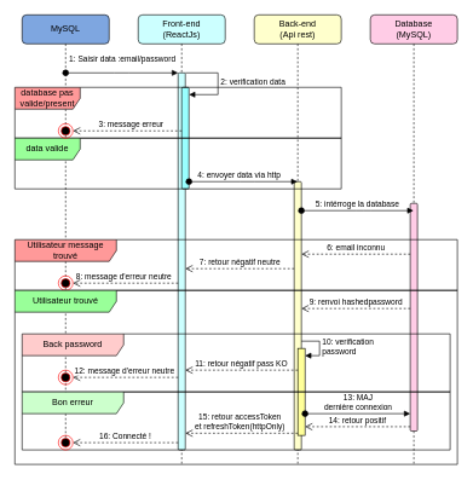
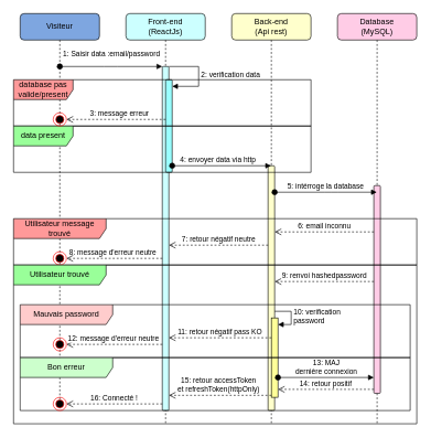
  <mxCell id="0" />
  <mxCell id="1" parent="0" />
- <mxCell id="2" value="MySQL" style="shape=umlLifeline;perimeter=lifelinePerimeter;whiteSpace=wrap;html=1;container=1;dropTarget=0;collapsible=0;recursiveResize=0;outlineConnect=0;portConstraint=eastwest;newEdgeStyle={&quot;edgeStyle&quot;:&quot;elbowEdgeStyle&quot;,&quot;elbow&quot;:&quot;vertical&quot;,&quot;curved&quot;:0,&quot;rounded&quot;:0};size=40;rounded=1;fillColor=#7EA6E0;" parent="1" vertex="1"><mxGeometry x="30" y="20" width="120" height="590" as="geometry" /></mxCell>
+ <mxCell id="2" value="Visiteur" style="shape=umlLifeline;perimeter=lifelinePerimeter;whiteSpace=wrap;html=1;container=1;dropTarget=0;collapsible=0;recursiveResize=0;outlineConnect=0;portConstraint=eastwest;newEdgeStyle={&quot;edgeStyle&quot;:&quot;elbowEdgeStyle&quot;,&quot;elbow&quot;:&quot;vertical&quot;,&quot;curved&quot;:0,&quot;rounded&quot;:0};size=40;rounded=1;fillColor=#7EA6E0;" parent="1" vertex="1"><mxGeometry x="30" y="20" width="120" height="590" as="geometry" /></mxCell>
  <mxCell id="3" value="Front-end&lt;br&gt;(ReactJs)" style="shape=umlLifeline;perimeter=lifelinePerimeter;whiteSpace=wrap;html=1;container=1;dropTarget=0;collapsible=0;recursiveResize=0;outlineConnect=0;portConstraint=eastwest;newEdgeStyle={&quot;edgeStyle&quot;:&quot;elbowEdgeStyle&quot;,&quot;elbow&quot;:&quot;vertical&quot;,&quot;curved&quot;:0,&quot;rounded&quot;:0};size=40;rounded=1;fillColor=#CCFFFF;" parent="1" vertex="1"><mxGeometry x="190" y="20" width="120" height="620" as="geometry" /></mxCell>
  <mxCell id="4" value="" style="html=1;points=[];perimeter=orthogonalPerimeter;outlineConnect=0;targetShapes=umlLifeline;portConstraint=eastwest;newEdgeStyle={&quot;edgeStyle&quot;:&quot;elbowEdgeStyle&quot;,&quot;elbow&quot;:&quot;vertical&quot;,&quot;curved&quot;:0,&quot;rounded&quot;:0};fillColor=#CCFFFF;rounded=1;" parent="3" vertex="1"><mxGeometry x="55" y="80" width="10" height="520" as="geometry" /></mxCell>
  <mxCell id="5" value="" style="html=1;points=[];perimeter=orthogonalPerimeter;outlineConnect=0;targetShapes=umlLifeline;portConstraint=eastwest;newEdgeStyle={&quot;edgeStyle&quot;:&quot;elbowEdgeStyle&quot;,&quot;elbow&quot;:&quot;vertical&quot;,&quot;curved&quot;:0,&quot;rounded&quot;:0};fillColor=#99FFFF;rounded=1;" parent="3" vertex="1"><mxGeometry x="60" y="100" width="10" height="140" as="geometry" /></mxCell>
  <mxCell id="6" value="2: verification data" style="html=1;align=left;spacingLeft=2;endArrow=block;rounded=1;edgeStyle=orthogonalEdgeStyle;curved=0;rounded=0;" parent="3" target="5" edge="1"><mxGeometry relative="1" as="geometry"><mxPoint x="65" y="80" as="sourcePoint" /><Array as="points"><mxPoint x="110" y="80" /><mxPoint x="110" y="110" /></Array></mxGeometry></mxCell>
  <mxCell id="7" value="Back-end&lt;br&gt;(Api rest)" style="shape=umlLifeline;perimeter=lifelinePerimeter;whiteSpace=wrap;html=1;container=1;dropTarget=0;collapsible=0;recursiveResize=0;outlineConnect=0;portConstraint=eastwest;newEdgeStyle={&quot;edgeStyle&quot;:&quot;elbowEdgeStyle&quot;,&quot;elbow&quot;:&quot;vertical&quot;,&quot;curved&quot;:0,&quot;rounded&quot;:0};size=40;rounded=1;fillColor=#FFFFCC;" parent="1" vertex="1"><mxGeometry x="350" y="20" width="120" height="620" as="geometry" /></mxCell>
  <mxCell id="8" value="" style="html=1;points=[];perimeter=orthogonalPerimeter;outlineConnect=0;targetShapes=umlLifeline;portConstraint=eastwest;newEdgeStyle={&quot;edgeStyle&quot;:&quot;elbowEdgeStyle&quot;,&quot;elbow&quot;:&quot;vertical&quot;,&quot;curved&quot;:0,&quot;rounded&quot;:0};fillColor=#FFFFCC;rounded=1;" parent="7" vertex="1"><mxGeometry x="55" y="230" width="10" height="370" as="geometry" /></mxCell>
  <mxCell id="9" value="Database&lt;br&gt;(MySQL)" style="shape=umlLifeline;perimeter=lifelinePerimeter;whiteSpace=wrap;html=1;container=1;dropTarget=0;collapsible=0;recursiveResize=0;outlineConnect=0;portConstraint=eastwest;newEdgeStyle={&quot;edgeStyle&quot;:&quot;elbowEdgeStyle&quot;,&quot;elbow&quot;:&quot;vertical&quot;,&quot;curved&quot;:0,&quot;rounded&quot;:0};size=40;rounded=1;fillColor=#FFCCE6;" parent="1" vertex="1"><mxGeometry x="510" y="20" width="120" height="620" as="geometry" /></mxCell>
  <mxCell id="10" value="" style="html=1;points=[];perimeter=orthogonalPerimeter;outlineConnect=0;targetShapes=umlLifeline;portConstraint=eastwest;newEdgeStyle={&quot;edgeStyle&quot;:&quot;elbowEdgeStyle&quot;,&quot;elbow&quot;:&quot;vertical&quot;,&quot;curved&quot;:0,&quot;rounded&quot;:0};fillColor=#FFCCE6;rounded=1;" parent="9" vertex="1"><mxGeometry x="55" y="260" width="10" height="314" as="geometry" /></mxCell>
  <mxCell id="11" value="1: Saisir data :email/password" style="html=1;verticalAlign=bottom;startArrow=oval;endArrow=block;startSize=8;edgeStyle=elbowEdgeStyle;elbow=vertical;curved=0;rounded=1;" parent="1" target="4" edge="1"><mxGeometry y="10" relative="1" as="geometry"><mxPoint x="90" y="100" as="sourcePoint" /><mxPoint as="offset" /></mxGeometry></mxCell>
  <mxCell id="12" value="database pas valide/present" style="shape=umlFrame;whiteSpace=wrap;html=1;pointerEvents=0;width=90;height=30;rounded=1;fillColor=#FF9999;" parent="1" vertex="1"><mxGeometry x="20" y="120" width="450" height="70" as="geometry" /></mxCell>
  <mxCell id="13" value="3: message erreur" style="html=1;verticalAlign=bottom;endArrow=open;dashed=1;endSize=8;edgeStyle=elbowEdgeStyle;elbow=vertical;curved=0;rounded=1;" parent="1" source="24" target="2" edge="1"><mxGeometry x="-1" y="-90" relative="1" as="geometry"><mxPoint x="230" y="180" as="sourcePoint" /><mxPoint x="150" y="180" as="targetPoint" /><Array as="points" /><mxPoint x="90" y="90" as="offset" /></mxGeometry></mxCell>
- <mxCell id="14" value="data valide" style="shape=umlFrame;whiteSpace=wrap;html=1;pointerEvents=0;width=90;height=30;rounded=1;fillColor=#99FF99;" parent="1" vertex="1"><mxGeometry x="20" y="190" width="450" height="70" as="geometry" /></mxCell>
+ <mxCell id="14" value="data present" style="shape=umlFrame;whiteSpace=wrap;html=1;pointerEvents=0;width=90;height=30;rounded=1;fillColor=#99FF99;" parent="1" vertex="1"><mxGeometry x="20" y="190" width="450" height="70" as="geometry" /></mxCell>
  <mxCell id="15" value="4: envoyer data via http" style="html=1;verticalAlign=bottom;startArrow=oval;startFill=1;endArrow=block;startSize=8;edgeStyle=elbowEdgeStyle;elbow=vertical;curved=0;rounded=1;" parent="1" source="5" target="7" edge="1"><mxGeometry x="-0.073" width="60" relative="1" as="geometry"><mxPoint x="280" y="250" as="sourcePoint" /><mxPoint x="330" y="220" as="targetPoint" /><Array as="points"><mxPoint x="340" y="250" /><mxPoint x="320" y="220" /></Array><mxPoint as="offset" /></mxGeometry></mxCell>
  <mxCell id="16" value="5: intérroge la database" style="html=1;verticalAlign=bottom;startArrow=oval;startFill=1;endArrow=block;startSize=8;edgeStyle=elbowEdgeStyle;elbow=vertical;curved=0;rounded=1;" parent="1" source="8" target="9" edge="1"><mxGeometry width="60" relative="1" as="geometry"><mxPoint x="440" y="280" as="sourcePoint" /><mxPoint x="480" y="270" as="targetPoint" /><Array as="points"><mxPoint x="500" y="290" /></Array></mxGeometry></mxCell>
  <mxCell id="17" value="Utilisateur message trouvé" style="shape=umlFrame;whiteSpace=wrap;html=1;pointerEvents=0;width=140;height=30;rounded=1;fillColor=#FF9999;" parent="1" vertex="1"><mxGeometry x="20" y="330" width="610" height="70" as="geometry" /></mxCell>
  <mxCell id="18" value="6: email inconnu" style="html=1;verticalAlign=bottom;endArrow=open;dashed=1;endSize=8;edgeStyle=elbowEdgeStyle;elbow=vertical;curved=0;rounded=1;" parent="1" source="10" target="8" edge="1"><mxGeometry relative="1" as="geometry"><mxPoint x="560" y="370" as="sourcePoint" /><mxPoint x="480" y="370" as="targetPoint" /><Array as="points"><mxPoint x="510" y="350" /></Array></mxGeometry></mxCell>
  <mxCell id="19" value="7: retour négatif neutre" style="html=1;verticalAlign=bottom;endArrow=open;dashed=1;endSize=8;edgeStyle=elbowEdgeStyle;elbow=vertical;curved=0;rounded=1;" parent="1" source="8" target="4" edge="1"><mxGeometry relative="1" as="geometry"><mxPoint x="400" y="370" as="sourcePoint" /><mxPoint x="320" y="370" as="targetPoint" /><Array as="points"><mxPoint x="370" y="370" /><mxPoint x="350" y="380" /></Array></mxGeometry></mxCell>
  <mxCell id="20" value="8: message d'erreur neutre" style="html=1;verticalAlign=bottom;endArrow=open;dashed=1;endSize=8;edgeStyle=elbowEdgeStyle;elbow=vertical;curved=0;rounded=1;" parent="1" source="22" target="2" edge="1"><mxGeometry x="-1" y="-80" relative="1" as="geometry"><mxPoint x="240" y="380" as="sourcePoint" /><mxPoint x="160" y="380" as="targetPoint" /><Array as="points" /><mxPoint x="80" y="80" as="offset" /></mxGeometry></mxCell>
  <mxCell id="21" value="" style="html=1;verticalAlign=bottom;endArrow=open;dashed=1;endSize=8;edgeStyle=elbowEdgeStyle;elbow=vertical;curved=0;rounded=1;" parent="1" source="4" target="22" edge="1"><mxGeometry relative="1" as="geometry"><mxPoint x="245" y="390" as="sourcePoint" /><mxPoint x="90" y="390" as="targetPoint" /><Array as="points"><mxPoint x="190" y="390" /></Array></mxGeometry></mxCell>
  <mxCell id="22" value="" style="ellipse;html=1;shape=endState;fillColor=#000000;strokeColor=#ff0000;rounded=1;" parent="1" vertex="1"><mxGeometry x="80" y="380" width="20" height="20" as="geometry" /></mxCell>
  <mxCell id="23" value="" style="html=1;verticalAlign=bottom;endArrow=open;dashed=1;endSize=8;edgeStyle=elbowEdgeStyle;elbow=vertical;curved=0;rounded=1;" parent="1" source="5" target="24" edge="1"><mxGeometry relative="1" as="geometry"><mxPoint x="270" y="180" as="sourcePoint" /><mxPoint x="90" y="180" as="targetPoint" /><Array as="points"><mxPoint x="220" y="180" /></Array></mxGeometry></mxCell>
  <mxCell id="24" value="" style="ellipse;html=1;shape=endState;fillColor=#000000;strokeColor=#ff0000;rounded=1;" parent="1" vertex="1"><mxGeometry x="80" y="170" width="20" height="20" as="geometry" /></mxCell>
  <mxCell id="25" value="Utilisateur trouvé" style="shape=umlFrame;whiteSpace=wrap;html=1;pointerEvents=0;width=140;height=30;rounded=1;fillColor=#99FF99;" parent="1" vertex="1"><mxGeometry x="20" y="400" width="610" height="240" as="geometry" /></mxCell>
  <mxCell id="26" value="9: renvoi hashedpassword" style="html=1;verticalAlign=bottom;endArrow=open;dashed=1;endSize=8;edgeStyle=elbowEdgeStyle;elbow=vertical;curved=0;rounded=0;" parent="1" source="10" target="8" edge="1"><mxGeometry relative="1" as="geometry"><mxPoint x="530" y="460" as="sourcePoint" /><mxPoint x="450" y="460" as="targetPoint" /><Array as="points"><mxPoint x="500" y="425" /><mxPoint x="510" y="460" /></Array></mxGeometry></mxCell>
  <mxCell id="27" value="" style="html=1;points=[];perimeter=orthogonalPerimeter;outlineConnect=0;targetShapes=umlLifeline;portConstraint=eastwest;newEdgeStyle={&quot;edgeStyle&quot;:&quot;elbowEdgeStyle&quot;,&quot;elbow&quot;:&quot;vertical&quot;,&quot;curved&quot;:0,&quot;rounded&quot;:0};fillColor=#FFFF99;" parent="1" vertex="1"><mxGeometry x="410" y="480" width="10" height="120" as="geometry" /></mxCell>
  <mxCell id="28" value="10: verification &lt;br&gt;password" style="html=1;align=left;spacingLeft=2;endArrow=block;rounded=0;edgeStyle=orthogonalEdgeStyle;curved=0;rounded=0;" parent="1" source="8" target="27" edge="1"><mxGeometry relative="1" as="geometry"><mxPoint x="420" y="460" as="sourcePoint" /><Array as="points"><mxPoint x="440" y="470" /><mxPoint x="440" y="490" /></Array></mxGeometry></mxCell>
- <mxCell id="29" value="Back password" style="shape=umlFrame;whiteSpace=wrap;html=1;pointerEvents=0;width=140;height=30;rounded=1;fillColor=#FFCCCC;" parent="1" vertex="1"><mxGeometry x="30" y="460" width="590" height="80" as="geometry" /></mxCell>
+ <mxCell id="29" value="Mauvais password" style="shape=umlFrame;whiteSpace=wrap;html=1;pointerEvents=0;width=140;height=30;rounded=1;fillColor=#FFCCCC;" parent="1" vertex="1"><mxGeometry x="30" y="460" width="590" height="80" as="geometry" /></mxCell>
  <mxCell id="30" value="11: retour négatif pass KO" style="html=1;verticalAlign=bottom;endArrow=open;dashed=1;endSize=8;edgeStyle=elbowEdgeStyle;elbow=vertical;curved=0;rounded=0;" parent="1" source="27" target="4" edge="1"><mxGeometry relative="1" as="geometry"><mxPoint x="370" y="540" as="sourcePoint" /><mxPoint x="290" y="540" as="targetPoint" /><Array as="points"><mxPoint x="340" y="510" /></Array><mxPoint as="offset" /></mxGeometry></mxCell>
  <mxCell id="31" value="" style="html=1;verticalAlign=bottom;endArrow=open;dashed=1;endSize=8;edgeStyle=elbowEdgeStyle;elbow=vertical;curved=0;rounded=0;" parent="1" source="4" target="33" edge="1"><mxGeometry relative="1" as="geometry"><mxPoint x="245" y="520" as="sourcePoint" /><mxPoint x="90" y="520" as="targetPoint" /><Array as="points"><mxPoint x="190" y="520" /></Array></mxGeometry></mxCell>
  <mxCell id="32" value="12: message d'erreur neutre" style="edgeLabel;html=1;align=center;verticalAlign=middle;resizable=0;points=[];" parent="31" vertex="1" connectable="0"><mxGeometry x="0.202" relative="1" as="geometry"><mxPoint x="12" y="-10" as="offset" /></mxGeometry></mxCell>
  <mxCell id="33" value="" style="ellipse;html=1;shape=endState;fillColor=#000000;strokeColor=#ff0000;rounded=1;" parent="1" vertex="1"><mxGeometry x="80" y="510" width="20" height="20" as="geometry" /></mxCell>
  <mxCell id="34" value="Bon erreur" style="shape=umlFrame;whiteSpace=wrap;html=1;pointerEvents=0;width=140;height=30;rounded=1;fillColor=#CCFFCC;" parent="1" vertex="1"><mxGeometry x="30" y="540" width="590" height="80" as="geometry" /></mxCell>
  <mxCell id="35" value="15: retour accessToken &lt;br&gt;et refreshToken(httpOnly)" style="html=1;verticalAlign=bottom;endArrow=open;dashed=1;endSize=8;edgeStyle=elbowEdgeStyle;elbow=vertical;curved=0;rounded=0;" parent="1" source="27" target="4" edge="1"><mxGeometry x="0.032" relative="1" as="geometry"><mxPoint x="380" y="580" as="sourcePoint" /><mxPoint x="300" y="580" as="targetPoint" /><Array as="points"><mxPoint x="348" y="597" /><mxPoint x="380" y="590" /><mxPoint x="310" y="600" /><mxPoint x="370" y="570" /></Array><mxPoint as="offset" /></mxGeometry></mxCell>
  <mxCell id="36" value="13: MAJ &lt;br&gt;dernière connexion" style="html=1;verticalAlign=bottom;startArrow=oval;endArrow=block;startSize=8;edgeStyle=elbowEdgeStyle;elbow=vertical;curved=0;rounded=0;" parent="1" source="27" edge="1"><mxGeometry relative="1" as="geometry"><mxPoint x="505" y="560" as="sourcePoint" /><mxPoint x="565" y="570" as="targetPoint" /><Array as="points"><mxPoint x="510" y="570" /></Array></mxGeometry></mxCell>
  <mxCell id="37" value="16: Connecté !" style="html=1;verticalAlign=bottom;endArrow=open;dashed=1;endSize=8;edgeStyle=elbowEdgeStyle;elbow=vertical;curved=0;rounded=0;entryX=1;entryY=0.5;entryDx=0;entryDy=0;" parent="1" source="4" target="38" edge="1"><mxGeometry relative="1" as="geometry"><mxPoint x="200" y="600" as="sourcePoint" /><mxPoint x="120" y="600" as="targetPoint" /><Array as="points"><mxPoint x="200" y="610" /></Array></mxGeometry></mxCell>
  <mxCell id="38" value="" style="ellipse;html=1;shape=endState;fillColor=#000000;strokeColor=#ff0000;rounded=1;" parent="1" vertex="1"><mxGeometry x="80" y="600" width="20" height="20" as="geometry" /></mxCell>
  <mxCell id="39" value="14: retour positif" style="html=1;verticalAlign=bottom;endArrow=open;dashed=1;endSize=8;edgeStyle=elbowEdgeStyle;elbow=vertical;curved=0;rounded=0;" edge="1" parent="1" source="10" target="27"><mxGeometry relative="1" as="geometry"><mxPoint x="527" y="583" as="sourcePoint" /><mxPoint x="447" y="583" as="targetPoint" /><Array as="points"><mxPoint x="452" y="588" /></Array></mxGeometry></mxCell>
